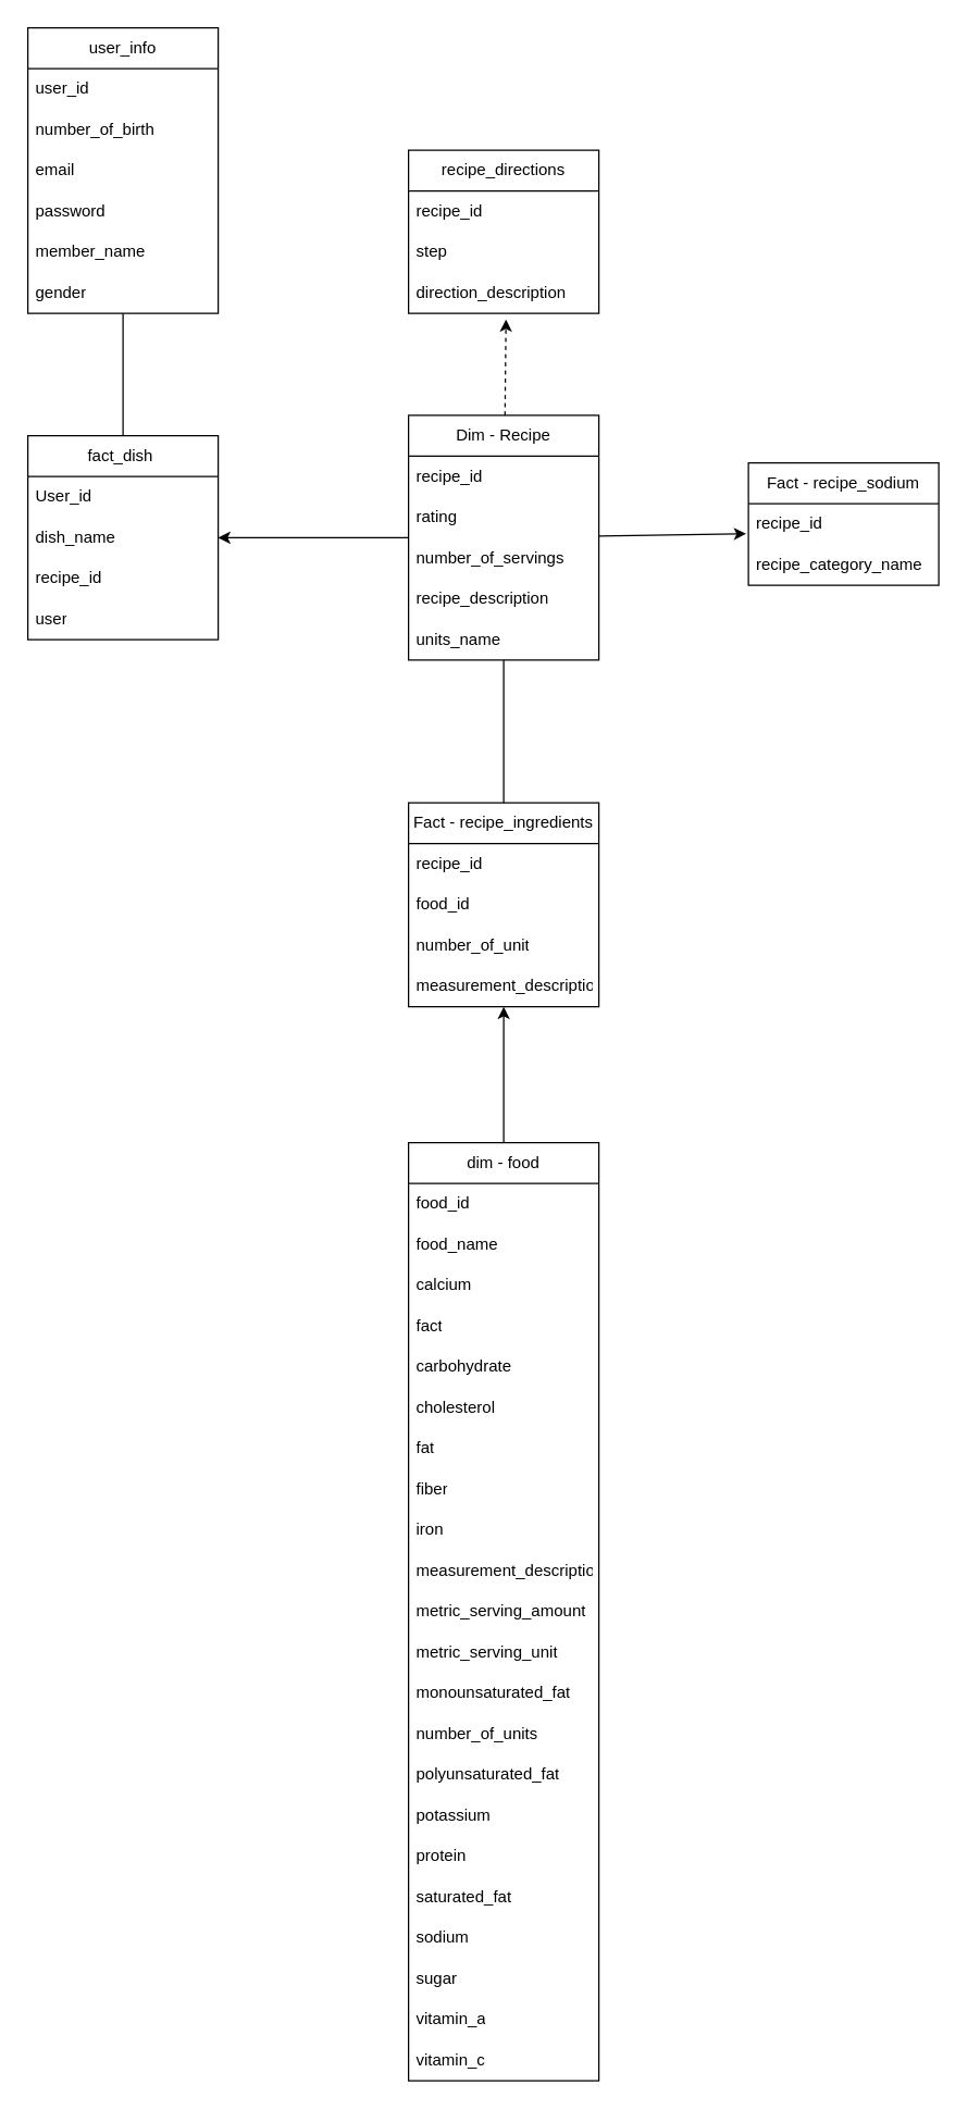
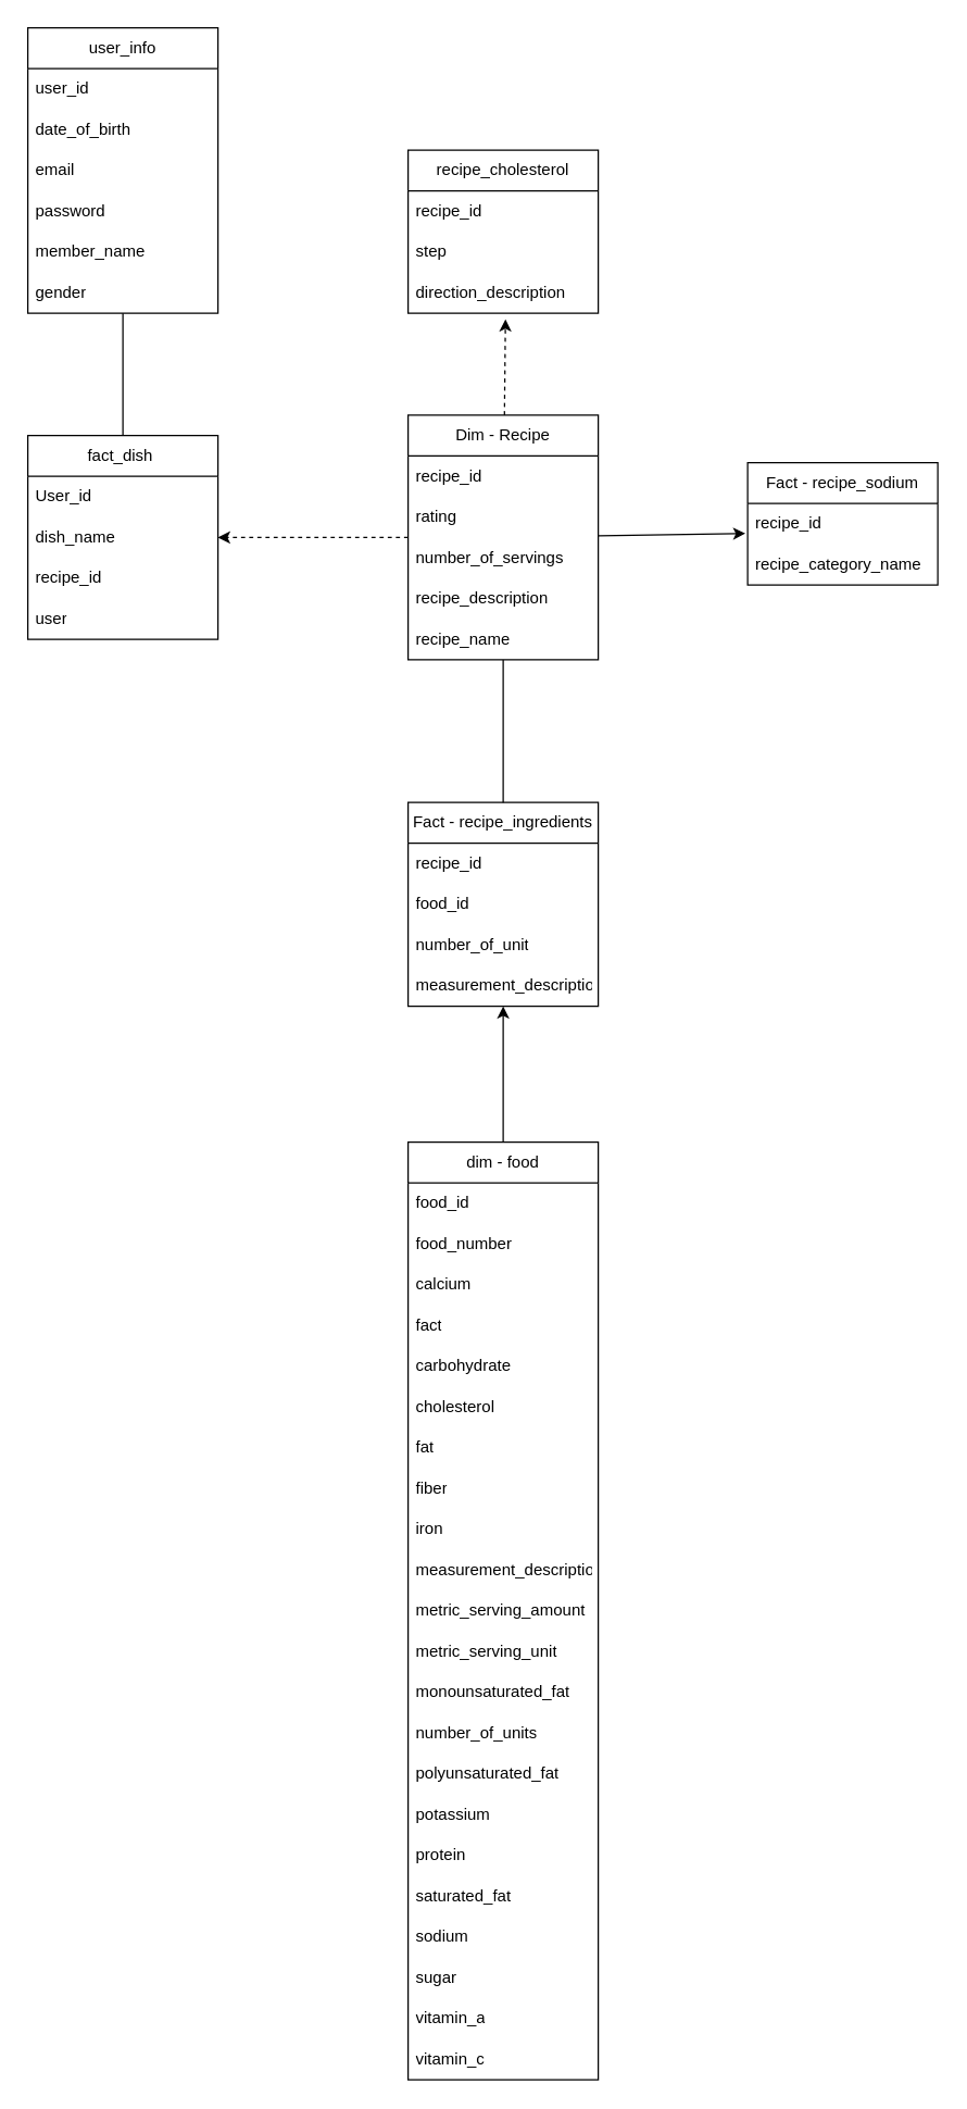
  <mxCell id="0" />
  <mxCell id="1" parent="0" />
  <mxCell id="2" value="fact_dish&amp;nbsp;" style="swimlane;fontStyle=0;childLayout=stackLayout;horizontal=1;startSize=30;horizontalStack=0;resizeParent=1;resizeParentMax=0;resizeLast=0;collapsible=1;marginBottom=0;whiteSpace=wrap;html=1;" vertex="1" parent="1"><mxGeometry x="20" y="320" width="140" height="150" as="geometry" /></mxCell>
  <mxCell id="3" value="User_id" style="text;strokeColor=none;fillColor=none;align=left;verticalAlign=middle;spacingLeft=4;spacingRight=4;overflow=hidden;points=[[0,0.5],[1,0.5]];portConstraint=eastwest;rotatable=0;whiteSpace=wrap;html=1;" vertex="1" parent="2"><mxGeometry y="30" width="140" height="30" as="geometry" /></mxCell>
  <mxCell id="4" value="dish_name" style="text;strokeColor=none;fillColor=none;align=left;verticalAlign=middle;spacingLeft=4;spacingRight=4;overflow=hidden;points=[[0,0.5],[1,0.5]];portConstraint=eastwest;rotatable=0;whiteSpace=wrap;html=1;" vertex="1" parent="2"><mxGeometry y="60" width="140" height="30" as="geometry" /></mxCell>
  <mxCell id="5" value="recipe_id" style="text;strokeColor=none;fillColor=none;align=left;verticalAlign=middle;spacingLeft=4;spacingRight=4;overflow=hidden;points=[[0,0.5],[1,0.5]];portConstraint=eastwest;rotatable=0;whiteSpace=wrap;html=1;" vertex="1" parent="2"><mxGeometry y="90" width="140" height="30" as="geometry" /></mxCell>
  <mxCell id="6" value="user" style="text;strokeColor=none;fillColor=none;align=left;verticalAlign=middle;spacingLeft=4;spacingRight=4;overflow=hidden;points=[[0,0.5],[1,0.5]];portConstraint=eastwest;rotatable=0;whiteSpace=wrap;html=1;" vertex="1" parent="2"><mxGeometry y="120" width="140" height="30" as="geometry" /></mxCell>
- <mxCell id="7" value="recipe_directions" style="swimlane;fontStyle=0;childLayout=stackLayout;horizontal=1;startSize=30;horizontalStack=0;resizeParent=1;resizeParentMax=0;resizeLast=0;collapsible=1;marginBottom=0;whiteSpace=wrap;html=1;" vertex="1" parent="1"><mxGeometry x="300" y="110" width="140" height="120" as="geometry" /></mxCell>
+ <mxCell id="7" value="recipe_cholesterol" style="swimlane;fontStyle=0;childLayout=stackLayout;horizontal=1;startSize=30;horizontalStack=0;resizeParent=1;resizeParentMax=0;resizeLast=0;collapsible=1;marginBottom=0;whiteSpace=wrap;html=1;" vertex="1" parent="1"><mxGeometry x="300" y="110" width="140" height="120" as="geometry" /></mxCell>
  <mxCell id="8" value="recipe_id" style="text;strokeColor=none;fillColor=none;align=left;verticalAlign=middle;spacingLeft=4;spacingRight=4;overflow=hidden;points=[[0,0.5],[1,0.5]];portConstraint=eastwest;rotatable=0;whiteSpace=wrap;html=1;" vertex="1" parent="7"><mxGeometry y="30" width="140" height="30" as="geometry" /></mxCell>
  <mxCell id="9" value="step" style="text;strokeColor=none;fillColor=none;align=left;verticalAlign=middle;spacingLeft=4;spacingRight=4;overflow=hidden;points=[[0,0.5],[1,0.5]];portConstraint=eastwest;rotatable=0;whiteSpace=wrap;html=1;" vertex="1" parent="7"><mxGeometry y="60" width="140" height="30" as="geometry" /></mxCell>
  <mxCell id="10" value="direction_description" style="text;strokeColor=none;fillColor=none;align=left;verticalAlign=middle;spacingLeft=4;spacingRight=4;overflow=hidden;points=[[0,0.5],[1,0.5]];portConstraint=eastwest;rotatable=0;whiteSpace=wrap;html=1;" vertex="1" parent="7"><mxGeometry y="90" width="140" height="30" as="geometry" /></mxCell>
- <mxCell id="11" style="edgeStyle=none;rounded=0;orthogonalLoop=1;jettySize=auto;html=1;entryX=1;entryY=0.5;entryDx=0;entryDy=0;" edge="1" parent="1" source="13" target="4"><mxGeometry relative="1" as="geometry" /></mxCell>
+ <mxCell id="11" style="edgeStyle=none;rounded=0;orthogonalLoop=1;jettySize=auto;html=1;entryX=1;entryY=0.5;entryDx=0;entryDy=0;dashed=1;" edge="1" parent="1" source="13" target="4"><mxGeometry relative="1" as="geometry" /></mxCell>
  <mxCell id="12" style="edgeStyle=none;rounded=0;orthogonalLoop=1;jettySize=auto;html=1;" edge="1" parent="1" source="13" target="28"><mxGeometry relative="1" as="geometry" /></mxCell>
  <mxCell id="13" value="Dim - Recipe" style="swimlane;fontStyle=0;childLayout=stackLayout;horizontal=1;startSize=30;horizontalStack=0;resizeParent=1;resizeParentMax=0;resizeLast=0;collapsible=1;marginBottom=0;whiteSpace=wrap;html=1;" vertex="1" parent="1"><mxGeometry x="300" y="305" width="140" height="180" as="geometry" /></mxCell>
  <mxCell id="14" value="recipe_id" style="text;strokeColor=none;fillColor=none;align=left;verticalAlign=middle;spacingLeft=4;spacingRight=4;overflow=hidden;points=[[0,0.5],[1,0.5]];portConstraint=eastwest;rotatable=0;whiteSpace=wrap;html=1;" vertex="1" parent="13"><mxGeometry y="30" width="140" height="30" as="geometry" /></mxCell>
  <mxCell id="15" value="rating" style="text;strokeColor=none;fillColor=none;align=left;verticalAlign=middle;spacingLeft=4;spacingRight=4;overflow=hidden;points=[[0,0.5],[1,0.5]];portConstraint=eastwest;rotatable=0;whiteSpace=wrap;html=1;" vertex="1" parent="13"><mxGeometry y="60" width="140" height="30" as="geometry" /></mxCell>
  <mxCell id="16" value="number_of_servings" style="text;strokeColor=none;fillColor=none;align=left;verticalAlign=middle;spacingLeft=4;spacingRight=4;overflow=hidden;points=[[0,0.5],[1,0.5]];portConstraint=eastwest;rotatable=0;whiteSpace=wrap;html=1;" vertex="1" parent="13"><mxGeometry y="90" width="140" height="30" as="geometry" /></mxCell>
  <mxCell id="17" value="recipe_description" style="text;strokeColor=none;fillColor=none;align=left;verticalAlign=middle;spacingLeft=4;spacingRight=4;overflow=hidden;points=[[0,0.5],[1,0.5]];portConstraint=eastwest;rotatable=0;whiteSpace=wrap;html=1;" vertex="1" parent="13"><mxGeometry y="120" width="140" height="30" as="geometry" /></mxCell>
- <mxCell id="18" value="units_name" style="text;strokeColor=none;fillColor=none;align=left;verticalAlign=middle;spacingLeft=4;spacingRight=4;overflow=hidden;points=[[0,0.5],[1,0.5]];portConstraint=eastwest;rotatable=0;whiteSpace=wrap;html=1;" vertex="1" parent="13"><mxGeometry y="150" width="140" height="30" as="geometry" /></mxCell>
+ <mxCell id="18" value="recipe_name" style="text;strokeColor=none;fillColor=none;align=left;verticalAlign=middle;spacingLeft=4;spacingRight=4;overflow=hidden;points=[[0,0.5],[1,0.5]];portConstraint=eastwest;rotatable=0;whiteSpace=wrap;html=1;" vertex="1" parent="13"><mxGeometry y="150" width="140" height="30" as="geometry" /></mxCell>
  <mxCell id="19" style="edgeStyle=none;rounded=0;orthogonalLoop=1;jettySize=auto;html=1;entryX=0.5;entryY=0;entryDx=0;entryDy=0;endArrow=none;" edge="1" parent="1" source="20" target="2"><mxGeometry relative="1" as="geometry" /></mxCell>
  <mxCell id="20" value="user_info" style="swimlane;fontStyle=0;childLayout=stackLayout;horizontal=1;startSize=30;horizontalStack=0;resizeParent=1;resizeParentMax=0;resizeLast=0;collapsible=1;marginBottom=0;whiteSpace=wrap;html=1;" vertex="1" parent="1"><mxGeometry x="20" y="20" width="140" height="210" as="geometry" /></mxCell>
  <mxCell id="21" value="user_id" style="text;strokeColor=none;fillColor=none;align=left;verticalAlign=middle;spacingLeft=4;spacingRight=4;overflow=hidden;points=[[0,0.5],[1,0.5]];portConstraint=eastwest;rotatable=0;whiteSpace=wrap;html=1;" vertex="1" parent="20"><mxGeometry y="30" width="140" height="30" as="geometry" /></mxCell>
- <mxCell id="22" value="number_of_birth" style="text;strokeColor=none;fillColor=none;align=left;verticalAlign=middle;spacingLeft=4;spacingRight=4;overflow=hidden;points=[[0,0.5],[1,0.5]];portConstraint=eastwest;rotatable=0;whiteSpace=wrap;html=1;" vertex="1" parent="20"><mxGeometry y="60" width="140" height="30" as="geometry" /></mxCell>
+ <mxCell id="22" value="date_of_birth" style="text;strokeColor=none;fillColor=none;align=left;verticalAlign=middle;spacingLeft=4;spacingRight=4;overflow=hidden;points=[[0,0.5],[1,0.5]];portConstraint=eastwest;rotatable=0;whiteSpace=wrap;html=1;" vertex="1" parent="20"><mxGeometry y="60" width="140" height="30" as="geometry" /></mxCell>
  <mxCell id="23" value="email" style="text;strokeColor=none;fillColor=none;align=left;verticalAlign=middle;spacingLeft=4;spacingRight=4;overflow=hidden;points=[[0,0.5],[1,0.5]];portConstraint=eastwest;rotatable=0;whiteSpace=wrap;html=1;" vertex="1" parent="20"><mxGeometry y="90" width="140" height="30" as="geometry" /></mxCell>
  <mxCell id="24" value="password" style="text;strokeColor=none;fillColor=none;align=left;verticalAlign=middle;spacingLeft=4;spacingRight=4;overflow=hidden;points=[[0,0.5],[1,0.5]];portConstraint=eastwest;rotatable=0;whiteSpace=wrap;html=1;" vertex="1" parent="20"><mxGeometry y="120" width="140" height="30" as="geometry" /></mxCell>
  <mxCell id="25" value="member_name" style="text;strokeColor=none;fillColor=none;align=left;verticalAlign=middle;spacingLeft=4;spacingRight=4;overflow=hidden;points=[[0,0.5],[1,0.5]];portConstraint=eastwest;rotatable=0;whiteSpace=wrap;html=1;" vertex="1" parent="20"><mxGeometry y="150" width="140" height="30" as="geometry" /></mxCell>
  <mxCell id="26" value="gender" style="text;strokeColor=none;fillColor=none;align=left;verticalAlign=middle;spacingLeft=4;spacingRight=4;overflow=hidden;points=[[0,0.5],[1,0.5]];portConstraint=eastwest;rotatable=0;whiteSpace=wrap;html=1;" vertex="1" parent="20"><mxGeometry y="180" width="140" height="30" as="geometry" /></mxCell>
  <mxCell id="27" value="Fact - recipe_ingredients" style="swimlane;fontStyle=0;childLayout=stackLayout;horizontal=1;startSize=30;horizontalStack=0;resizeParent=1;resizeParentMax=0;resizeLast=0;collapsible=1;marginBottom=0;whiteSpace=wrap;html=1;" vertex="1" parent="1"><mxGeometry x="300" y="590" width="140" height="150" as="geometry" /></mxCell>
  <mxCell id="28" value="recipe_id" style="text;strokeColor=none;fillColor=none;align=left;verticalAlign=middle;spacingLeft=4;spacingRight=4;overflow=hidden;points=[[0,0.5],[1,0.5]];portConstraint=eastwest;rotatable=0;whiteSpace=wrap;html=1;" vertex="1" parent="27"><mxGeometry y="30" width="140" height="30" as="geometry" /></mxCell>
  <mxCell id="29" value="food_id" style="text;strokeColor=none;fillColor=none;align=left;verticalAlign=middle;spacingLeft=4;spacingRight=4;overflow=hidden;points=[[0,0.5],[1,0.5]];portConstraint=eastwest;rotatable=0;whiteSpace=wrap;html=1;" vertex="1" parent="27"><mxGeometry y="60" width="140" height="30" as="geometry" /></mxCell>
  <mxCell id="30" value="number_of_unit" style="text;strokeColor=none;fillColor=none;align=left;verticalAlign=middle;spacingLeft=4;spacingRight=4;overflow=hidden;points=[[0,0.5],[1,0.5]];portConstraint=eastwest;rotatable=0;whiteSpace=wrap;html=1;" vertex="1" parent="27"><mxGeometry y="90" width="140" height="30" as="geometry" /></mxCell>
  <mxCell id="31" value="measurement_description" style="text;strokeColor=none;fillColor=none;align=left;verticalAlign=middle;spacingLeft=4;spacingRight=4;overflow=hidden;points=[[0,0.5],[1,0.5]];portConstraint=eastwest;rotatable=0;whiteSpace=wrap;html=1;" vertex="1" parent="27"><mxGeometry y="120" width="140" height="30" as="geometry" /></mxCell>
  <mxCell id="32" style="edgeStyle=none;rounded=0;orthogonalLoop=1;jettySize=auto;html=1;" edge="1" parent="1" source="33" target="31"><mxGeometry relative="1" as="geometry" /></mxCell>
  <mxCell id="33" value="dim - food" style="swimlane;fontStyle=0;childLayout=stackLayout;horizontal=1;startSize=30;horizontalStack=0;resizeParent=1;resizeParentMax=0;resizeLast=0;collapsible=1;marginBottom=0;whiteSpace=wrap;html=1;" vertex="1" parent="1"><mxGeometry x="300" y="840" width="140" height="690" as="geometry" /></mxCell>
  <mxCell id="34" value="food_id" style="text;strokeColor=none;fillColor=none;align=left;verticalAlign=middle;spacingLeft=4;spacingRight=4;overflow=hidden;points=[[0,0.5],[1,0.5]];portConstraint=eastwest;rotatable=0;whiteSpace=wrap;html=1;" vertex="1" parent="33"><mxGeometry y="30" width="140" height="30" as="geometry" /></mxCell>
- <mxCell id="35" value="food_name" style="text;strokeColor=none;fillColor=none;align=left;verticalAlign=middle;spacingLeft=4;spacingRight=4;overflow=hidden;points=[[0,0.5],[1,0.5]];portConstraint=eastwest;rotatable=0;whiteSpace=wrap;html=1;" vertex="1" parent="33"><mxGeometry y="60" width="140" height="30" as="geometry" /></mxCell>
+ <mxCell id="35" value="food_number" style="text;strokeColor=none;fillColor=none;align=left;verticalAlign=middle;spacingLeft=4;spacingRight=4;overflow=hidden;points=[[0,0.5],[1,0.5]];portConstraint=eastwest;rotatable=0;whiteSpace=wrap;html=1;" vertex="1" parent="33"><mxGeometry y="60" width="140" height="30" as="geometry" /></mxCell>
  <mxCell id="36" value="calcium" style="text;strokeColor=none;fillColor=none;align=left;verticalAlign=middle;spacingLeft=4;spacingRight=4;overflow=hidden;points=[[0,0.5],[1,0.5]];portConstraint=eastwest;rotatable=0;whiteSpace=wrap;html=1;" vertex="1" parent="33"><mxGeometry y="90" width="140" height="30" as="geometry" /></mxCell>
  <mxCell id="37" value="fact" style="text;strokeColor=none;fillColor=none;align=left;verticalAlign=middle;spacingLeft=4;spacingRight=4;overflow=hidden;points=[[0,0.5],[1,0.5]];portConstraint=eastwest;rotatable=0;whiteSpace=wrap;html=1;" vertex="1" parent="33"><mxGeometry y="120" width="140" height="30" as="geometry" /></mxCell>
  <mxCell id="38" value="carbohydrate" style="text;strokeColor=none;fillColor=none;align=left;verticalAlign=middle;spacingLeft=4;spacingRight=4;overflow=hidden;points=[[0,0.5],[1,0.5]];portConstraint=eastwest;rotatable=0;whiteSpace=wrap;html=1;" vertex="1" parent="33"><mxGeometry y="150" width="140" height="30" as="geometry" /></mxCell>
  <mxCell id="39" value="cholesterol" style="text;strokeColor=none;fillColor=none;align=left;verticalAlign=middle;spacingLeft=4;spacingRight=4;overflow=hidden;points=[[0,0.5],[1,0.5]];portConstraint=eastwest;rotatable=0;whiteSpace=wrap;html=1;" vertex="1" parent="33"><mxGeometry y="180" width="140" height="30" as="geometry" /></mxCell>
  <mxCell id="40" value="fat" style="text;strokeColor=none;fillColor=none;align=left;verticalAlign=middle;spacingLeft=4;spacingRight=4;overflow=hidden;points=[[0,0.5],[1,0.5]];portConstraint=eastwest;rotatable=0;whiteSpace=wrap;html=1;" vertex="1" parent="33"><mxGeometry y="210" width="140" height="30" as="geometry" /></mxCell>
  <mxCell id="41" value="fiber" style="text;strokeColor=none;fillColor=none;align=left;verticalAlign=middle;spacingLeft=4;spacingRight=4;overflow=hidden;points=[[0,0.5],[1,0.5]];portConstraint=eastwest;rotatable=0;whiteSpace=wrap;html=1;" vertex="1" parent="33"><mxGeometry y="240" width="140" height="30" as="geometry" /></mxCell>
  <mxCell id="42" value="iron" style="text;strokeColor=none;fillColor=none;align=left;verticalAlign=middle;spacingLeft=4;spacingRight=4;overflow=hidden;points=[[0,0.5],[1,0.5]];portConstraint=eastwest;rotatable=0;whiteSpace=wrap;html=1;" vertex="1" parent="33"><mxGeometry y="270" width="140" height="30" as="geometry" /></mxCell>
  <mxCell id="43" value="measurement_description" style="text;strokeColor=none;fillColor=none;align=left;verticalAlign=middle;spacingLeft=4;spacingRight=4;overflow=hidden;points=[[0,0.5],[1,0.5]];portConstraint=eastwest;rotatable=0;whiteSpace=wrap;html=1;" vertex="1" parent="33"><mxGeometry y="300" width="140" height="30" as="geometry" /></mxCell>
  <mxCell id="44" value="metric_serving_amount" style="text;strokeColor=none;fillColor=none;align=left;verticalAlign=middle;spacingLeft=4;spacingRight=4;overflow=hidden;points=[[0,0.5],[1,0.5]];portConstraint=eastwest;rotatable=0;whiteSpace=wrap;html=1;" vertex="1" parent="33"><mxGeometry y="330" width="140" height="30" as="geometry" /></mxCell>
  <mxCell id="45" value="metric_serving_unit" style="text;strokeColor=none;fillColor=none;align=left;verticalAlign=middle;spacingLeft=4;spacingRight=4;overflow=hidden;points=[[0,0.5],[1,0.5]];portConstraint=eastwest;rotatable=0;whiteSpace=wrap;html=1;" vertex="1" parent="33"><mxGeometry y="360" width="140" height="30" as="geometry" /></mxCell>
  <mxCell id="46" value="monounsaturated_fat" style="text;strokeColor=none;fillColor=none;align=left;verticalAlign=middle;spacingLeft=4;spacingRight=4;overflow=hidden;points=[[0,0.5],[1,0.5]];portConstraint=eastwest;rotatable=0;whiteSpace=wrap;html=1;" vertex="1" parent="33"><mxGeometry y="390" width="140" height="30" as="geometry" /></mxCell>
  <mxCell id="47" value="number_of_units" style="text;strokeColor=none;fillColor=none;align=left;verticalAlign=middle;spacingLeft=4;spacingRight=4;overflow=hidden;points=[[0,0.5],[1,0.5]];portConstraint=eastwest;rotatable=0;whiteSpace=wrap;html=1;" vertex="1" parent="33"><mxGeometry y="420" width="140" height="30" as="geometry" /></mxCell>
  <mxCell id="48" value="polyunsaturated_fat" style="text;strokeColor=none;fillColor=none;align=left;verticalAlign=middle;spacingLeft=4;spacingRight=4;overflow=hidden;points=[[0,0.5],[1,0.5]];portConstraint=eastwest;rotatable=0;whiteSpace=wrap;html=1;" vertex="1" parent="33"><mxGeometry y="450" width="140" height="30" as="geometry" /></mxCell>
  <mxCell id="49" value="potassium" style="text;strokeColor=none;fillColor=none;align=left;verticalAlign=middle;spacingLeft=4;spacingRight=4;overflow=hidden;points=[[0,0.5],[1,0.5]];portConstraint=eastwest;rotatable=0;whiteSpace=wrap;html=1;" vertex="1" parent="33"><mxGeometry y="480" width="140" height="30" as="geometry" /></mxCell>
  <mxCell id="50" value="protein" style="text;strokeColor=none;fillColor=none;align=left;verticalAlign=middle;spacingLeft=4;spacingRight=4;overflow=hidden;points=[[0,0.5],[1,0.5]];portConstraint=eastwest;rotatable=0;whiteSpace=wrap;html=1;" vertex="1" parent="33"><mxGeometry y="510" width="140" height="30" as="geometry" /></mxCell>
  <mxCell id="51" value="saturated_fat" style="text;strokeColor=none;fillColor=none;align=left;verticalAlign=middle;spacingLeft=4;spacingRight=4;overflow=hidden;points=[[0,0.5],[1,0.5]];portConstraint=eastwest;rotatable=0;whiteSpace=wrap;html=1;" vertex="1" parent="33"><mxGeometry y="540" width="140" height="30" as="geometry" /></mxCell>
  <mxCell id="52" value="sodium" style="text;strokeColor=none;fillColor=none;align=left;verticalAlign=middle;spacingLeft=4;spacingRight=4;overflow=hidden;points=[[0,0.5],[1,0.5]];portConstraint=eastwest;rotatable=0;whiteSpace=wrap;html=1;" vertex="1" parent="33"><mxGeometry y="570" width="140" height="30" as="geometry" /></mxCell>
  <mxCell id="53" value="sugar" style="text;strokeColor=none;fillColor=none;align=left;verticalAlign=middle;spacingLeft=4;spacingRight=4;overflow=hidden;points=[[0,0.5],[1,0.5]];portConstraint=eastwest;rotatable=0;whiteSpace=wrap;html=1;" vertex="1" parent="33"><mxGeometry y="600" width="140" height="30" as="geometry" /></mxCell>
  <mxCell id="54" value="vitamin_a" style="text;strokeColor=none;fillColor=none;align=left;verticalAlign=middle;spacingLeft=4;spacingRight=4;overflow=hidden;points=[[0,0.5],[1,0.5]];portConstraint=eastwest;rotatable=0;whiteSpace=wrap;html=1;" vertex="1" parent="33"><mxGeometry y="630" width="140" height="30" as="geometry" /></mxCell>
  <mxCell id="55" value="vitamin_c" style="text;strokeColor=none;fillColor=none;align=left;verticalAlign=middle;spacingLeft=4;spacingRight=4;overflow=hidden;points=[[0,0.5],[1,0.5]];portConstraint=eastwest;rotatable=0;whiteSpace=wrap;html=1;" vertex="1" parent="33"><mxGeometry y="660" width="140" height="30" as="geometry" /></mxCell>
  <mxCell id="56" value="Fact - recipe_sodium" style="swimlane;fontStyle=0;childLayout=stackLayout;horizontal=1;startSize=30;horizontalStack=0;resizeParent=1;resizeParentMax=0;resizeLast=0;collapsible=1;marginBottom=0;whiteSpace=wrap;html=1;" vertex="1" parent="1"><mxGeometry x="550" y="340" width="140" height="90" as="geometry" /></mxCell>
  <mxCell id="57" value="recipe_id" style="text;strokeColor=none;fillColor=none;align=left;verticalAlign=middle;spacingLeft=4;spacingRight=4;overflow=hidden;points=[[0,0.5],[1,0.5]];portConstraint=eastwest;rotatable=0;whiteSpace=wrap;html=1;" vertex="1" parent="56"><mxGeometry y="30" width="140" height="30" as="geometry" /></mxCell>
  <mxCell id="58" value="recipe_category_name" style="text;strokeColor=none;fillColor=none;align=left;verticalAlign=middle;spacingLeft=4;spacingRight=4;overflow=hidden;points=[[0,0.5],[1,0.5]];portConstraint=eastwest;rotatable=0;whiteSpace=wrap;html=1;" vertex="1" parent="56"><mxGeometry y="60" width="140" height="30" as="geometry" /></mxCell>
  <mxCell id="59" style="edgeStyle=none;rounded=0;orthogonalLoop=1;jettySize=auto;html=1;entryX=-0.012;entryY=0.737;entryDx=0;entryDy=0;entryPerimeter=0;" edge="1" parent="1" source="13" target="57"><mxGeometry relative="1" as="geometry" /></mxCell>
  <mxCell id="60" style="edgeStyle=none;rounded=0;orthogonalLoop=1;jettySize=auto;html=1;entryX=0.512;entryY=1.149;entryDx=0;entryDy=0;entryPerimeter=0;dashed=1;" edge="1" parent="1" source="13" target="10"><mxGeometry relative="1" as="geometry" /></mxCell>
